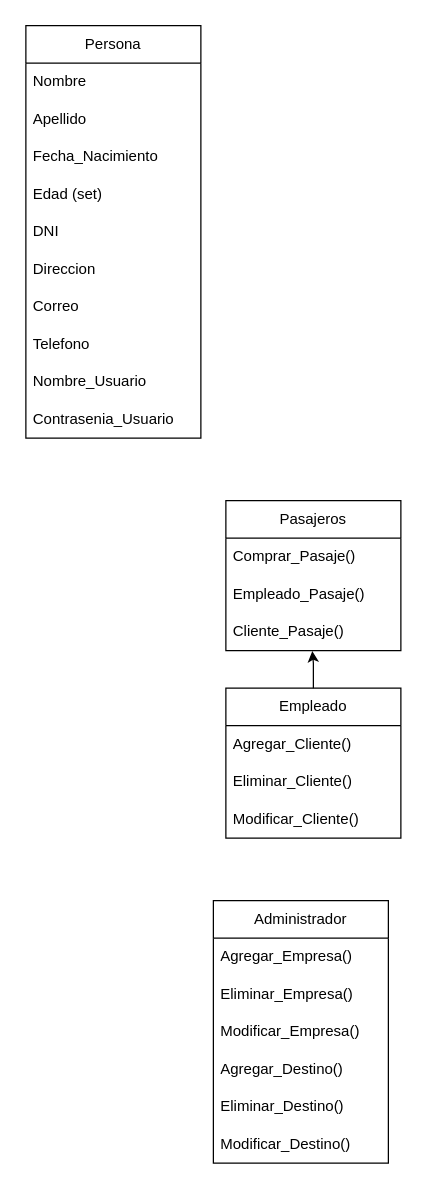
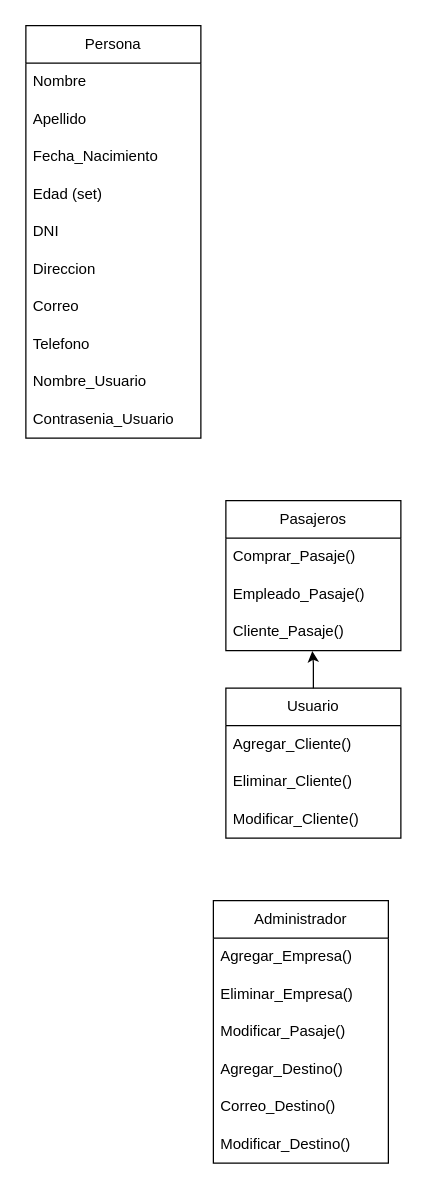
  <mxCell id="0" />
  <mxCell id="1" parent="0" />
  <mxCell id="2" value="Persona" style="swimlane;fontStyle=0;childLayout=stackLayout;horizontal=1;startSize=30;horizontalStack=0;resizeParent=1;resizeParentMax=0;resizeLast=0;collapsible=1;marginBottom=0;whiteSpace=wrap;html=1;" vertex="1" parent="1"><mxGeometry x="20" y="20" width="140" height="330" as="geometry" /></mxCell>
  <mxCell id="3" value="Nombre" style="text;strokeColor=none;fillColor=none;align=left;verticalAlign=middle;spacingLeft=4;spacingRight=4;overflow=hidden;points=[[0,0.5],[1,0.5]];portConstraint=eastwest;rotatable=0;whiteSpace=wrap;html=1;" vertex="1" parent="2"><mxGeometry y="30" width="140" height="30" as="geometry" /></mxCell>
  <mxCell id="4" value="Apellido" style="text;strokeColor=none;fillColor=none;align=left;verticalAlign=middle;spacingLeft=4;spacingRight=4;overflow=hidden;points=[[0,0.5],[1,0.5]];portConstraint=eastwest;rotatable=0;whiteSpace=wrap;html=1;" vertex="1" parent="2"><mxGeometry y="60" width="140" height="30" as="geometry" /></mxCell>
  <mxCell id="5" value="Fecha_Nacimiento" style="text;strokeColor=none;fillColor=none;align=left;verticalAlign=middle;spacingLeft=4;spacingRight=4;overflow=hidden;points=[[0,0.5],[1,0.5]];portConstraint=eastwest;rotatable=0;whiteSpace=wrap;html=1;" vertex="1" parent="2"><mxGeometry y="90" width="140" height="30" as="geometry" /></mxCell>
  <mxCell id="6" value="Edad (set)" style="text;strokeColor=none;fillColor=none;align=left;verticalAlign=middle;spacingLeft=4;spacingRight=4;overflow=hidden;points=[[0,0.5],[1,0.5]];portConstraint=eastwest;rotatable=0;whiteSpace=wrap;html=1;" vertex="1" parent="2"><mxGeometry y="120" width="140" height="30" as="geometry" /></mxCell>
  <mxCell id="7" value="DNI" style="text;strokeColor=none;fillColor=none;align=left;verticalAlign=middle;spacingLeft=4;spacingRight=4;overflow=hidden;points=[[0,0.5],[1,0.5]];portConstraint=eastwest;rotatable=0;whiteSpace=wrap;html=1;" vertex="1" parent="2"><mxGeometry y="150" width="140" height="30" as="geometry" /></mxCell>
  <mxCell id="8" value="Direccion" style="text;strokeColor=none;fillColor=none;align=left;verticalAlign=middle;spacingLeft=4;spacingRight=4;overflow=hidden;points=[[0,0.5],[1,0.5]];portConstraint=eastwest;rotatable=0;whiteSpace=wrap;html=1;" vertex="1" parent="2"><mxGeometry y="180" width="140" height="30" as="geometry" /></mxCell>
  <mxCell id="9" value="Correo" style="text;strokeColor=none;fillColor=none;align=left;verticalAlign=middle;spacingLeft=4;spacingRight=4;overflow=hidden;points=[[0,0.5],[1,0.5]];portConstraint=eastwest;rotatable=0;whiteSpace=wrap;html=1;" vertex="1" parent="2"><mxGeometry y="210" width="140" height="30" as="geometry" /></mxCell>
  <mxCell id="10" value="Telefono" style="text;strokeColor=none;fillColor=none;align=left;verticalAlign=middle;spacingLeft=4;spacingRight=4;overflow=hidden;points=[[0,0.5],[1,0.5]];portConstraint=eastwest;rotatable=0;whiteSpace=wrap;html=1;" vertex="1" parent="2"><mxGeometry y="240" width="140" height="30" as="geometry" /></mxCell>
  <mxCell id="11" value="Nombre_Usuario" style="text;strokeColor=none;fillColor=none;align=left;verticalAlign=middle;spacingLeft=4;spacingRight=4;overflow=hidden;points=[[0,0.5],[1,0.5]];portConstraint=eastwest;rotatable=0;whiteSpace=wrap;html=1;" vertex="1" parent="2"><mxGeometry y="270" width="140" height="30" as="geometry" /></mxCell>
  <mxCell id="12" value="Contrasenia_Usuario" style="text;strokeColor=none;fillColor=none;align=left;verticalAlign=middle;spacingLeft=4;spacingRight=4;overflow=hidden;points=[[0,0.5],[1,0.5]];portConstraint=eastwest;rotatable=0;whiteSpace=wrap;html=1;" vertex="1" parent="2"><mxGeometry y="300" width="140" height="30" as="geometry" /></mxCell>
  <mxCell id="13" value="Administrador" style="swimlane;fontStyle=0;childLayout=stackLayout;horizontal=1;startSize=30;horizontalStack=0;resizeParent=1;resizeParentMax=0;resizeLast=0;collapsible=1;marginBottom=0;whiteSpace=wrap;html=1;" vertex="1" parent="1"><mxGeometry x="170" y="720" width="140" height="210" as="geometry" /></mxCell>
  <mxCell id="14" value="Agregar_Empresa()" style="text;strokeColor=none;fillColor=none;align=left;verticalAlign=middle;spacingLeft=4;spacingRight=4;overflow=hidden;points=[[0,0.5],[1,0.5]];portConstraint=eastwest;rotatable=0;whiteSpace=wrap;html=1;" vertex="1" parent="13"><mxGeometry y="30" width="140" height="30" as="geometry" /></mxCell>
  <mxCell id="15" value="Eliminar_Empresa()" style="text;strokeColor=none;fillColor=none;align=left;verticalAlign=middle;spacingLeft=4;spacingRight=4;overflow=hidden;points=[[0,0.5],[1,0.5]];portConstraint=eastwest;rotatable=0;whiteSpace=wrap;html=1;" vertex="1" parent="13"><mxGeometry y="60" width="140" height="30" as="geometry" /></mxCell>
- <mxCell id="16" value="Modificar_Empresa()" style="text;strokeColor=none;fillColor=none;align=left;verticalAlign=middle;spacingLeft=4;spacingRight=4;overflow=hidden;points=[[0,0.5],[1,0.5]];portConstraint=eastwest;rotatable=0;whiteSpace=wrap;html=1;" vertex="1" parent="13"><mxGeometry y="90" width="140" height="30" as="geometry" /></mxCell>
+ <mxCell id="16" value="Modificar_Pasaje()" style="text;strokeColor=none;fillColor=none;align=left;verticalAlign=middle;spacingLeft=4;spacingRight=4;overflow=hidden;points=[[0,0.5],[1,0.5]];portConstraint=eastwest;rotatable=0;whiteSpace=wrap;html=1;" vertex="1" parent="13"><mxGeometry y="90" width="140" height="30" as="geometry" /></mxCell>
  <mxCell id="17" value="Agregar_Destino()" style="text;strokeColor=none;fillColor=none;align=left;verticalAlign=middle;spacingLeft=4;spacingRight=4;overflow=hidden;points=[[0,0.5],[1,0.5]];portConstraint=eastwest;rotatable=0;whiteSpace=wrap;html=1;" vertex="1" parent="13"><mxGeometry y="120" width="140" height="30" as="geometry" /></mxCell>
- <mxCell id="18" value="Eliminar_Destino()" style="text;strokeColor=none;fillColor=none;align=left;verticalAlign=middle;spacingLeft=4;spacingRight=4;overflow=hidden;points=[[0,0.5],[1,0.5]];portConstraint=eastwest;rotatable=0;whiteSpace=wrap;html=1;" vertex="1" parent="13"><mxGeometry y="150" width="140" height="30" as="geometry" /></mxCell>
+ <mxCell id="18" value="Correo_Destino()" style="text;strokeColor=none;fillColor=none;align=left;verticalAlign=middle;spacingLeft=4;spacingRight=4;overflow=hidden;points=[[0,0.5],[1,0.5]];portConstraint=eastwest;rotatable=0;whiteSpace=wrap;html=1;" vertex="1" parent="13"><mxGeometry y="150" width="140" height="30" as="geometry" /></mxCell>
  <mxCell id="19" value="Modificar_Destino()" style="text;strokeColor=none;fillColor=none;align=left;verticalAlign=middle;spacingLeft=4;spacingRight=4;overflow=hidden;points=[[0,0.5],[1,0.5]];portConstraint=eastwest;rotatable=0;whiteSpace=wrap;html=1;" vertex="1" parent="13"><mxGeometry y="180" width="140" height="30" as="geometry" /></mxCell>
- <mxCell id="20" value="Empleado" style="swimlane;fontStyle=0;childLayout=stackLayout;horizontal=1;startSize=30;horizontalStack=0;resizeParent=1;resizeParentMax=0;resizeLast=0;collapsible=1;marginBottom=0;whiteSpace=wrap;html=1;" vertex="1" parent="1"><mxGeometry x="180" y="550" width="140" height="120" as="geometry" /></mxCell>
+ <mxCell id="20" value="Usuario" style="swimlane;fontStyle=0;childLayout=stackLayout;horizontal=1;startSize=30;horizontalStack=0;resizeParent=1;resizeParentMax=0;resizeLast=0;collapsible=1;marginBottom=0;whiteSpace=wrap;html=1;" vertex="1" parent="1"><mxGeometry x="180" y="550" width="140" height="120" as="geometry" /></mxCell>
  <mxCell id="21" value="Agregar_Cliente()" style="text;strokeColor=none;fillColor=none;align=left;verticalAlign=middle;spacingLeft=4;spacingRight=4;overflow=hidden;points=[[0,0.5],[1,0.5]];portConstraint=eastwest;rotatable=0;whiteSpace=wrap;html=1;" vertex="1" parent="20"><mxGeometry y="30" width="140" height="30" as="geometry" /></mxCell>
  <mxCell id="22" value="Eliminar_Cliente()" style="text;strokeColor=none;fillColor=none;align=left;verticalAlign=middle;spacingLeft=4;spacingRight=4;overflow=hidden;points=[[0,0.5],[1,0.5]];portConstraint=eastwest;rotatable=0;whiteSpace=wrap;html=1;" vertex="1" parent="20"><mxGeometry y="60" width="140" height="30" as="geometry" /></mxCell>
  <mxCell id="23" value="Modificar_Cliente()" style="text;strokeColor=none;fillColor=none;align=left;verticalAlign=middle;spacingLeft=4;spacingRight=4;overflow=hidden;points=[[0,0.5],[1,0.5]];portConstraint=eastwest;rotatable=0;whiteSpace=wrap;html=1;" vertex="1" parent="20"><mxGeometry y="90" width="140" height="30" as="geometry" /></mxCell>
  <mxCell id="24" value="Pasajeros" style="swimlane;fontStyle=0;childLayout=stackLayout;horizontal=1;startSize=30;horizontalStack=0;resizeParent=1;resizeParentMax=0;resizeLast=0;collapsible=1;marginBottom=0;whiteSpace=wrap;html=1;" vertex="1" parent="1"><mxGeometry x="180" y="400" width="140" height="120" as="geometry" /></mxCell>
  <mxCell id="25" value="Comprar_Pasaje()" style="text;strokeColor=none;fillColor=none;align=left;verticalAlign=middle;spacingLeft=4;spacingRight=4;overflow=hidden;points=[[0,0.5],[1,0.5]];portConstraint=eastwest;rotatable=0;whiteSpace=wrap;html=1;" vertex="1" parent="24"><mxGeometry y="30" width="140" height="30" as="geometry" /></mxCell>
  <mxCell id="26" value="Empleado_Pasaje()" style="text;strokeColor=none;fillColor=none;align=left;verticalAlign=middle;spacingLeft=4;spacingRight=4;overflow=hidden;points=[[0,0.5],[1,0.5]];portConstraint=eastwest;rotatable=0;whiteSpace=wrap;html=1;" vertex="1" parent="24"><mxGeometry y="60" width="140" height="30" as="geometry" /></mxCell>
  <mxCell id="27" value="Cliente_Pasaje()" style="text;strokeColor=none;fillColor=none;align=left;verticalAlign=middle;spacingLeft=4;spacingRight=4;overflow=hidden;points=[[0,0.5],[1,0.5]];portConstraint=eastwest;rotatable=0;whiteSpace=wrap;html=1;" vertex="1" parent="24"><mxGeometry y="90" width="140" height="30" as="geometry" /></mxCell>
  <mxCell id="28" style="edgeStyle=orthogonalEdgeStyle;rounded=0;orthogonalLoop=1;jettySize=auto;html=1;entryX=0.494;entryY=1.012;entryDx=0;entryDy=0;entryPerimeter=0;" edge="1" parent="1" source="20" target="27"><mxGeometry relative="1" as="geometry" /></mxCell>
